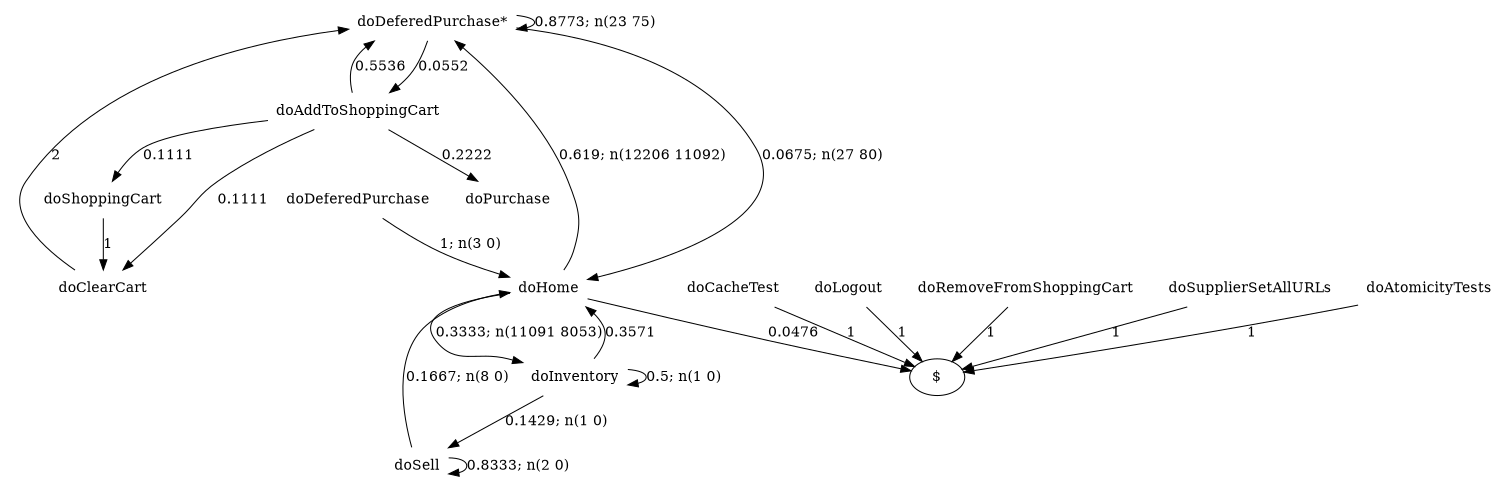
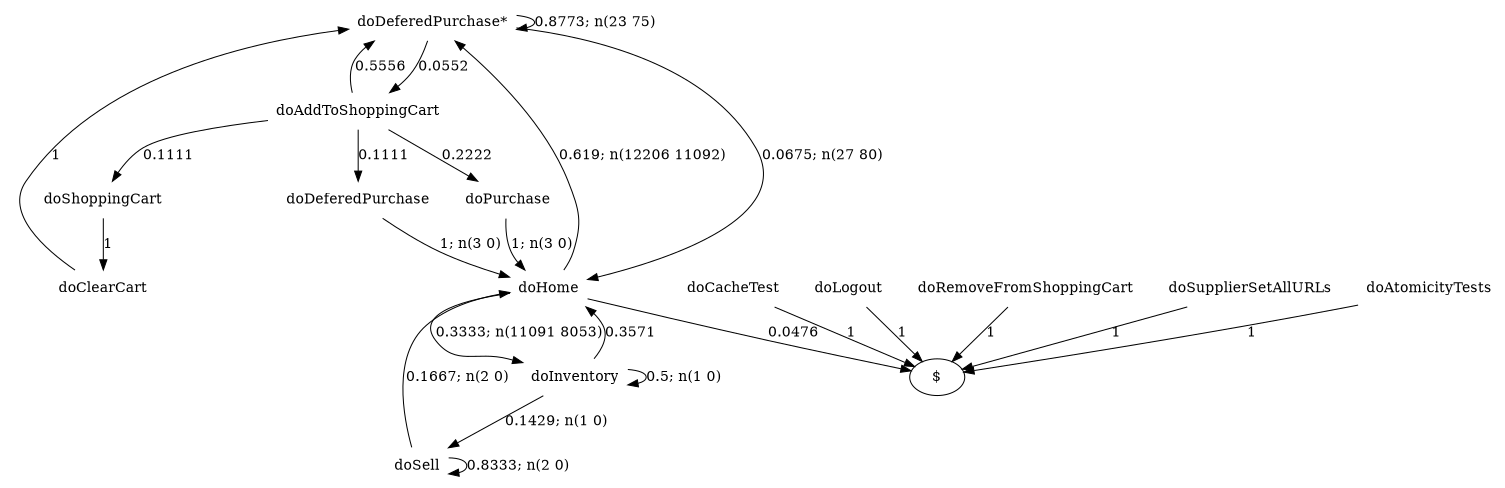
  digraph {
    node [shape=none]
    edge [style=solid]
    n1 [label="doDeferedPurchase*"]
    n2 [label=doAddToShoppingCart]
    n3 [label=doHome]
    n4 [label=doDeferedPurchase]
    n5 [label=doShoppingCart]
    n6 [label=doPurchase]
    "$" [shape=""]
    n8 [label=doInventory]
    n9 [label=doSupplierSetAllURLs]
    n10 [label=doAtomicityTests]
    n11 [label=doCacheTest]
    n12 [label=doClearCart]
    n13 [label=doSell]
    n14 [label=doLogout]
    n15 [label=doRemoveFromShoppingCart]
    n1 -> n1 [label="0.8773; n(23 75)"]
    n1 -> n2 [label=0.0552]
    n1 -> n3 [label="0.0675; n(27 80)"]
-   n2 -> n1 [label=0.5536]
-   n2 -> n12 [label=0.1111]
+   n2 -> n1 [label=0.5556]
+   n2 -> n4 [label=0.1111]
    n2 -> n5 [label=0.1111]
    n2 -> n6 [label=0.2222]
    n3 -> n1 [label="0.619; n(12206 11092)"]
    n3 -> "$" [label=0.0476]
    n3 -> n8 [label="0.3333; n(11091 8053)"]
    n4 -> n3 [label="1; n(3 0)"]
    n5 -> n12 [label=1]
+   n6 -> n3 [label="1; n(3 0)"]
    n8 -> n3 [label=0.3571]
    n8 -> n8 [label="0.5; n(1 0)"]
    n8 -> n13 [label="0.1429; n(1 0)"]
    n9 -> "$" [label=1]
    n10 -> "$" [label=1]
    n11 -> "$" [label=1]
-   n12 -> n1 [label=2]
-   n13 -> n3 [label="0.1667; n(8 0)"]
+   n12 -> n1 [label=1]
+   n13 -> n3 [label="0.1667; n(2 0)"]
    n13 -> n13 [label="0.8333; n(2 0)"]
    n14 -> "$" [label=1]
    n15 -> "$" [label=1]
  }
